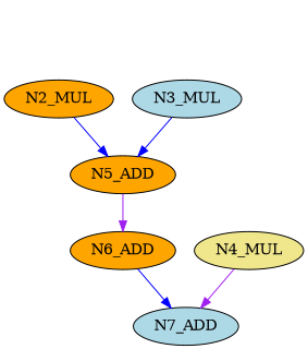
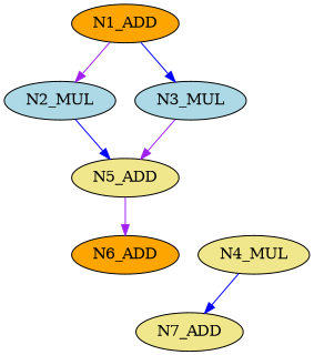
  digraph {
    node [fillcolor=orange style=filled]
    edge [color=blue]
-   N2_MUL
+   N1_ADD
+   N2_MUL [fillcolor=lightblue]
    n3 [fillcolor=lightblue label=N3_MUL]
-   N5_ADD
+   N5_ADD [fillcolor=khaki]
    N4_MUL [fillcolor=khaki]
-   N7_ADD [fillcolor=lightblue]
+   N7_ADD [fillcolor=khaki]
    N6_ADD
+   N1_ADD -> N2_MUL [color=purple]
+   N1_ADD -> n3
    N2_MUL -> N5_ADD
-   n3 -> N5_ADD
+   n3 -> N5_ADD [color=purple]
    N5_ADD -> N6_ADD [color=purple]
-   N4_MUL -> N7_ADD [color=purple]
-   N6_ADD -> N7_ADD
+   N4_MUL -> N7_ADD
  }
